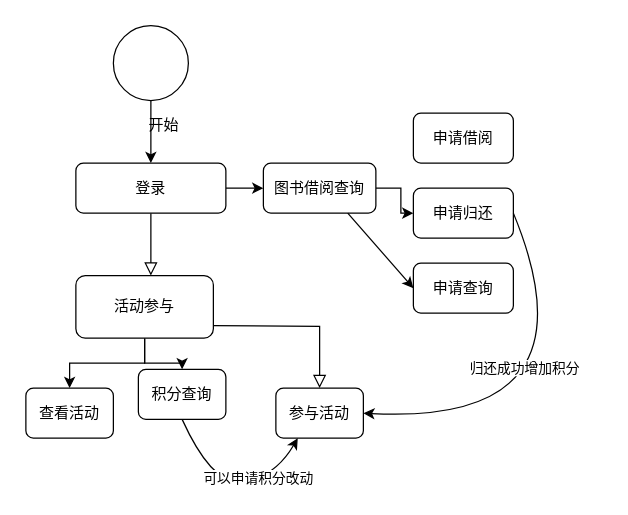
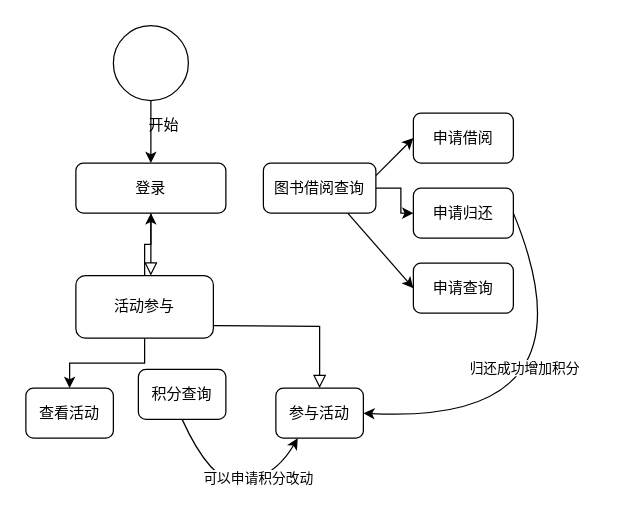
  <mxCell id="0" />
  <mxCell id="1" parent="0" />
  <mxCell id="2" value="" style="rounded=0;html=1;jettySize=auto;orthogonalLoop=1;fontSize=11;endArrow=block;endFill=0;endSize=8;strokeWidth=1;shadow=0;labelBackgroundColor=none;edgeStyle=orthogonalEdgeStyle;" parent="1" source="4" edge="1"><mxGeometry relative="1" as="geometry"><mxPoint x="120" y="220" as="targetPoint" /></mxGeometry></mxCell>
- <mxCell id="3" value="" style="edgeStyle=orthogonalEdgeStyle;rounded=0;orthogonalLoop=1;jettySize=auto;html=1;" edge="1" parent="1" source="4" target="8"><mxGeometry relative="1" as="geometry" /></mxCell>
  <mxCell id="4" value="登录" style="rounded=1;whiteSpace=wrap;html=1;fontSize=12;glass=0;strokeWidth=1;shadow=0;" parent="1" vertex="1"><mxGeometry x="60" y="130" width="120" height="40" as="geometry" /></mxCell>
  <mxCell id="5" value="" style="edgeStyle=orthogonalEdgeStyle;rounded=0;html=1;jettySize=auto;orthogonalLoop=1;fontSize=11;endArrow=block;endFill=0;endSize=8;strokeWidth=1;shadow=0;labelBackgroundColor=none;" parent="1" target="6" edge="1"><mxGeometry x="0.2" y="10" relative="1" as="geometry"><mxPoint as="offset" /><mxPoint x="170" y="260" as="sourcePoint" /></mxGeometry></mxCell>
  <mxCell id="6" value="参与活动" style="rounded=1;whiteSpace=wrap;html=1;fontSize=12;glass=0;strokeWidth=1;shadow=0;" parent="1" vertex="1"><mxGeometry x="220" y="310" width="70" height="40" as="geometry" /></mxCell>
  <mxCell id="7" value="" style="edgeStyle=orthogonalEdgeStyle;rounded=0;orthogonalLoop=1;jettySize=auto;html=1;" edge="1" parent="1" source="8" target="16"><mxGeometry relative="1" as="geometry" /></mxCell>
  <mxCell id="8" value="图书借阅查询" style="rounded=1;whiteSpace=wrap;html=1;fontSize=12;glass=0;strokeWidth=1;shadow=0;" parent="1" vertex="1"><mxGeometry x="210" y="130" width="90" height="40" as="geometry" /></mxCell>
  <mxCell id="9" value="" style="edgeStyle=orthogonalEdgeStyle;rounded=0;orthogonalLoop=1;jettySize=auto;html=1;" edge="1" parent="1" source="10" target="4"><mxGeometry relative="1" as="geometry" /></mxCell>
  <mxCell id="10" value="" style="verticalLabelPosition=bottom;verticalAlign=top;html=1;shape=mxgraph.flowchart.on-page_reference;" vertex="1" parent="1"><mxGeometry x="90" y="20" width="60" height="60" as="geometry" /></mxCell>
  <mxCell id="11" value="开始" style="text;html=1;align=center;verticalAlign=middle;resizable=0;points=[];autosize=1;" vertex="1" parent="1"><mxGeometry x="110" y="90" width="40" height="20" as="geometry" /></mxCell>
  <mxCell id="12" value="" style="edgeStyle=orthogonalEdgeStyle;rounded=0;orthogonalLoop=1;jettySize=auto;html=1;" edge="1" parent="1" source="14" target="18"><mxGeometry relative="1" as="geometry" /></mxCell>
- <mxCell id="13" value="" style="edgeStyle=orthogonalEdgeStyle;rounded=0;orthogonalLoop=1;jettySize=auto;html=1;" edge="1" parent="1" source="14" target="23"><mxGeometry relative="1" as="geometry" /></mxCell>
+ <mxCell id="13" value="" style="edgeStyle=orthogonalEdgeStyle;rounded=0;orthogonalLoop=1;jettySize=auto;html=1;" edge="1" parent="1" source="14" target="4"><mxGeometry relative="1" as="geometry" /></mxCell>
  <mxCell id="14" value="活动参与" style="rounded=1;whiteSpace=wrap;html=1;fontSize=12;glass=0;strokeWidth=1;shadow=0;" vertex="1" parent="1"><mxGeometry x="60" y="220" width="110" height="50" as="geometry" /></mxCell>
  <mxCell id="15" value="申请借阅" style="rounded=1;whiteSpace=wrap;html=1;" vertex="1" parent="1"><mxGeometry x="330" y="90" width="80" height="40" as="geometry" /></mxCell>
  <mxCell id="16" value="申请归还" style="rounded=1;whiteSpace=wrap;html=1;" vertex="1" parent="1"><mxGeometry x="330" y="150" width="80" height="40" as="geometry" /></mxCell>
  <mxCell id="17" value="申请查询" style="rounded=1;whiteSpace=wrap;html=1;" vertex="1" parent="1"><mxGeometry x="330" y="210" width="80" height="40" as="geometry" /></mxCell>
  <mxCell id="18" value="查看活动" style="rounded=1;whiteSpace=wrap;html=1;fontSize=12;glass=0;strokeWidth=1;shadow=0;" vertex="1" parent="1"><mxGeometry x="20" y="310" width="70" height="40" as="geometry" /></mxCell>
+ <mxCell id="19" value="" style="endArrow=classic;html=1;exitX=1;exitY=0.25;exitDx=0;exitDy=0;entryX=0;entryY=0.5;entryDx=0;entryDy=0;" edge="1" parent="1" source="8" target="15"><mxGeometry width="50" height="50" relative="1" as="geometry"><mxPoint x="200" y="230" as="sourcePoint" /><mxPoint x="250" y="180" as="targetPoint" /></mxGeometry></mxCell>
  <mxCell id="20" value="" style="endArrow=classic;html=1;exitX=0.75;exitY=1;exitDx=0;exitDy=0;entryX=0;entryY=0.5;entryDx=0;entryDy=0;" edge="1" parent="1" source="8" target="17"><mxGeometry width="50" height="50" relative="1" as="geometry"><mxPoint x="200" y="230" as="sourcePoint" /><mxPoint x="250" y="180" as="targetPoint" /></mxGeometry></mxCell>
  <mxCell id="21" value="" style="curved=1;endArrow=classic;html=1;exitX=1;exitY=0.5;exitDx=0;exitDy=0;entryX=1;entryY=0.5;entryDx=0;entryDy=0;" edge="1" parent="1" source="16" target="6"><mxGeometry width="50" height="50" relative="1" as="geometry"><mxPoint x="230" y="230" as="sourcePoint" /><mxPoint x="280" y="180" as="targetPoint" /><Array as="points"><mxPoint x="480" y="340" /></Array></mxGeometry></mxCell>
  <mxCell id="22" value="归还成功增加积分" style="edgeLabel;html=1;align=center;verticalAlign=middle;resizable=0;points=[];" vertex="1" connectable="0" parent="21"><mxGeometry x="-0.377" y="-39" relative="1" as="geometry"><mxPoint as="offset" /></mxGeometry></mxCell>
  <mxCell id="23" value="积分查询" style="rounded=1;whiteSpace=wrap;html=1;fontSize=12;glass=0;strokeWidth=1;shadow=0;" vertex="1" parent="1"><mxGeometry x="110" y="295" width="70" height="40" as="geometry" /></mxCell>
  <mxCell id="24" value="" style="curved=1;endArrow=classic;html=1;exitX=0.5;exitY=1;exitDx=0;exitDy=0;entryX=0.25;entryY=1;entryDx=0;entryDy=0;" edge="1" parent="1" source="23" target="6"><mxGeometry width="50" height="50" relative="1" as="geometry"><mxPoint x="170" y="310" as="sourcePoint" /><mxPoint x="220" y="260" as="targetPoint" /><Array as="points"><mxPoint x="170" y="390" /><mxPoint x="220" y="380" /></Array></mxGeometry></mxCell>
  <mxCell id="25" value="可以申请积分改动" style="edgeLabel;html=1;align=center;verticalAlign=middle;resizable=0;points=[];" vertex="1" connectable="0" parent="24"><mxGeometry x="0.326" y="1" relative="1" as="geometry"><mxPoint as="offset" /></mxGeometry></mxCell>
